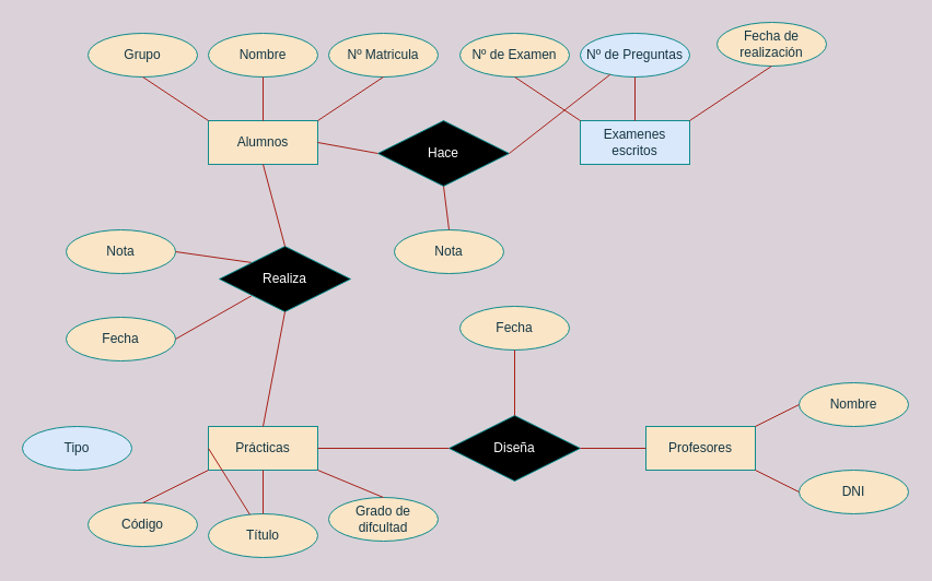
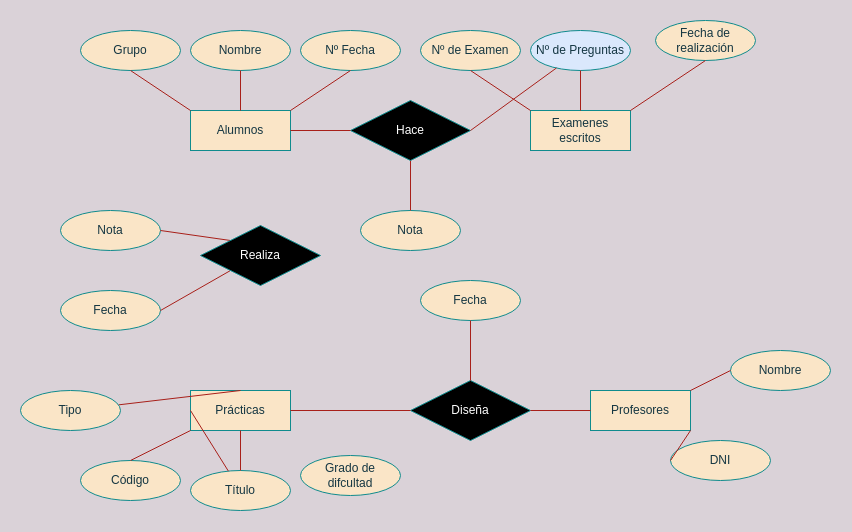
  <mxCell id="0" />
  <mxCell id="1" parent="0" />
  <mxCell id="2" value="Alumnos" style="whiteSpace=wrap;html=1;align=center;rounded=0;sketch=0;fontColor=#143642;strokeColor=#0F8B8D;fillColor=#FAE5C7;" vertex="1" parent="1"><mxGeometry x="190" y="110" width="100" height="40" as="geometry" /></mxCell>
- <mxCell id="3" value="Nº Matricula" style="ellipse;whiteSpace=wrap;html=1;align=center;rounded=0;sketch=0;fontColor=#143642;strokeColor=#0F8B8D;fillColor=#FAE5C7;" vertex="1" parent="1"><mxGeometry x="300" y="30" width="100" height="40" as="geometry" /></mxCell>
+ <mxCell id="3" value="Nº Fecha" style="ellipse;whiteSpace=wrap;html=1;align=center;rounded=0;sketch=0;fontColor=#143642;strokeColor=#0F8B8D;fillColor=#FAE5C7;" vertex="1" parent="1"><mxGeometry x="300" y="30" width="100" height="40" as="geometry" /></mxCell>
  <mxCell id="4" value="Nombre" style="ellipse;whiteSpace=wrap;html=1;align=center;rounded=0;sketch=0;fontColor=#143642;strokeColor=#0F8B8D;fillColor=#FAE5C7;" vertex="1" parent="1"><mxGeometry x="190" y="30" width="100" height="40" as="geometry" /></mxCell>
  <mxCell id="5" value="Grupo" style="ellipse;whiteSpace=wrap;html=1;align=center;rounded=0;sketch=0;fontColor=#143642;strokeColor=#0F8B8D;fillColor=#FAE5C7;" vertex="1" parent="1"><mxGeometry x="80" y="30" width="100" height="40" as="geometry" /></mxCell>
  <mxCell id="6" value="" style="endArrow=none;html=1;rounded=1;sketch=0;fontColor=#143642;strokeColor=#A8201A;fillColor=#FAE5C7;entryX=0.5;entryY=1;entryDx=0;entryDy=0;" edge="1" parent="1" target="3"><mxGeometry width="50" height="50" relative="1" as="geometry"><mxPoint x="290" y="110" as="sourcePoint" /><mxPoint x="340" y="60" as="targetPoint" /></mxGeometry></mxCell>
  <mxCell id="7" value="" style="endArrow=none;html=1;rounded=1;sketch=0;fontColor=#143642;strokeColor=#A8201A;fillColor=#FAE5C7;exitX=0;exitY=0;exitDx=0;exitDy=0;" edge="1" parent="1" source="2"><mxGeometry width="50" height="50" relative="1" as="geometry"><mxPoint x="80" y="120" as="sourcePoint" /><mxPoint x="130" y="70" as="targetPoint" /></mxGeometry></mxCell>
  <mxCell id="8" value="" style="endArrow=none;html=1;rounded=1;sketch=0;fontColor=#143642;strokeColor=#A8201A;fillColor=#FAE5C7;entryX=0.5;entryY=1;entryDx=0;entryDy=0;" edge="1" parent="1" source="2" target="4"><mxGeometry width="50" height="50" relative="1" as="geometry"><mxPoint x="210" y="130" as="sourcePoint" /><mxPoint x="260" y="80" as="targetPoint" /></mxGeometry></mxCell>
- <mxCell id="9" value="Examenes escritos" style="whiteSpace=wrap;html=1;align=center;rounded=0;sketch=0;fontColor=#143642;strokeColor=#0F8B8D;fillColor=#dae8fc;" vertex="1" parent="1"><mxGeometry x="530" y="110" width="100" height="40" as="geometry" /></mxCell>
+ <mxCell id="9" value="Examenes escritos" style="whiteSpace=wrap;html=1;align=center;rounded=0;sketch=0;fontColor=#143642;strokeColor=#0F8B8D;fillColor=#FAE5C7;" vertex="1" parent="1"><mxGeometry x="530" y="110" width="100" height="40" as="geometry" /></mxCell>
  <mxCell id="10" value="Fecha de realización" style="ellipse;whiteSpace=wrap;html=1;align=center;rounded=0;sketch=0;fontColor=#143642;strokeColor=#0F8B8D;fillColor=#FAE5C7;" vertex="1" parent="1"><mxGeometry x="655" y="20" width="100" height="40" as="geometry" /></mxCell>
  <mxCell id="11" value="Nº de Preguntas" style="ellipse;whiteSpace=wrap;html=1;align=center;rounded=0;sketch=0;fontColor=#143642;strokeColor=#0F8B8D;fillColor=#dae8fc;" vertex="1" parent="1"><mxGeometry x="530" y="30" width="100" height="40" as="geometry" /></mxCell>
  <mxCell id="12" value="Nº de Examen" style="ellipse;whiteSpace=wrap;html=1;align=center;rounded=0;sketch=0;fontColor=#143642;strokeColor=#0F8B8D;fillColor=#FAE5C7;" vertex="1" parent="1"><mxGeometry x="420" y="30" width="100" height="40" as="geometry" /></mxCell>
  <mxCell id="13" value="" style="endArrow=none;html=1;rounded=1;sketch=0;fontColor=#143642;strokeColor=#A8201A;fillColor=#FAE5C7;entryX=0.5;entryY=1;entryDx=0;entryDy=0;" edge="1" parent="1" target="10"><mxGeometry width="50" height="50" relative="1" as="geometry"><mxPoint x="630" y="110" as="sourcePoint" /><mxPoint x="680" y="60" as="targetPoint" /></mxGeometry></mxCell>
  <mxCell id="14" value="" style="endArrow=none;html=1;rounded=1;sketch=0;fontColor=#143642;strokeColor=#A8201A;fillColor=#FAE5C7;exitX=0;exitY=0;exitDx=0;exitDy=0;" edge="1" parent="1"><mxGeometry width="50" height="50" relative="1" as="geometry"><mxPoint x="530" y="110" as="sourcePoint" /><mxPoint x="470" y="70" as="targetPoint" /></mxGeometry></mxCell>
  <mxCell id="15" value="" style="endArrow=none;html=1;rounded=1;sketch=0;fontColor=#143642;strokeColor=#A8201A;fillColor=#FAE5C7;entryX=0.5;entryY=1;entryDx=0;entryDy=0;" edge="1" parent="1" target="11"><mxGeometry width="50" height="50" relative="1" as="geometry"><mxPoint x="580" y="110" as="sourcePoint" /><mxPoint x="600" y="80" as="targetPoint" /></mxGeometry></mxCell>
  <mxCell id="16" value="Nota" style="ellipse;whiteSpace=wrap;html=1;align=center;rounded=0;sketch=0;fontColor=#143642;strokeColor=#0F8B8D;fillColor=#FAE5C7;" vertex="1" parent="1"><mxGeometry x="360" y="210" width="100" height="40" as="geometry" /></mxCell>
  <mxCell id="17" value="" style="endArrow=none;html=1;rounded=1;sketch=0;fontColor=#143642;strokeColor=#A8201A;fillColor=#FAE5C7;entryX=0.5;entryY=0;entryDx=0;entryDy=0;exitX=0.5;exitY=1;exitDx=0;exitDy=0;" edge="1" parent="1" target="16" source="34"><mxGeometry width="50" height="50" relative="1" as="geometry"><mxPoint x="720" y="190" as="sourcePoint" /><mxPoint x="770" y="140" as="targetPoint" /></mxGeometry></mxCell>
  <mxCell id="18" value="Prácticas" style="whiteSpace=wrap;html=1;align=center;rounded=0;sketch=0;fontColor=#143642;strokeColor=#0F8B8D;fillColor=#FAE5C7;" vertex="1" parent="1"><mxGeometry x="190" y="390" width="100" height="40" as="geometry" /></mxCell>
  <mxCell id="19" value="Código" style="ellipse;whiteSpace=wrap;html=1;align=center;rounded=0;sketch=0;fontColor=#143642;strokeColor=#0F8B8D;fillColor=#FAE5C7;" vertex="1" parent="1"><mxGeometry x="80" y="460" width="100" height="40" as="geometry" /></mxCell>
  <mxCell id="20" value="" style="endArrow=none;html=1;rounded=1;sketch=0;fontColor=#143642;strokeColor=#A8201A;fillColor=#FAE5C7;entryX=0.5;entryY=0;entryDx=0;entryDy=0;exitX=0;exitY=1;exitDx=0;exitDy=0;" edge="1" parent="1" target="19" source="18"><mxGeometry width="50" height="50" relative="1" as="geometry"><mxPoint x="630" y="570" as="sourcePoint" /><mxPoint x="770" y="580" as="targetPoint" /></mxGeometry></mxCell>
  <mxCell id="21" value="Título" style="ellipse;whiteSpace=wrap;html=1;align=center;rounded=0;sketch=0;fontColor=#143642;strokeColor=#0F8B8D;fillColor=#FAE5C7;" vertex="1" parent="1"><mxGeometry x="190" y="470" width="100" height="40" as="geometry" /></mxCell>
  <mxCell id="22" value="" style="endArrow=none;html=1;rounded=1;sketch=0;fontColor=#143642;strokeColor=#A8201A;fillColor=#FAE5C7;exitX=0.5;exitY=1;exitDx=0;exitDy=0;" edge="1" parent="1" source="18"><mxGeometry width="50" height="50" relative="1" as="geometry"><mxPoint x="410" y="620" as="sourcePoint" /><mxPoint x="240" y="470" as="targetPoint" /></mxGeometry></mxCell>
  <mxCell id="23" value="Grado de difcultad" style="ellipse;whiteSpace=wrap;html=1;align=center;rounded=0;sketch=0;fontColor=#143642;strokeColor=#0F8B8D;fillColor=#FAE5C7;" vertex="1" parent="1"><mxGeometry x="300" y="455" width="100" height="40" as="geometry" /></mxCell>
- <mxCell id="24" value="" style="endArrow=none;html=1;rounded=1;sketch=0;fontColor=#143642;strokeColor=#A8201A;fillColor=#FAE5C7;entryX=0.5;entryY=0;entryDx=0;entryDy=0;exitX=1;exitY=1;exitDx=0;exitDy=0;" edge="1" parent="1" target="23" source="18"><mxGeometry width="50" height="50" relative="1" as="geometry"><mxPoint x="440" y="710" as="sourcePoint" /><mxPoint x="580" y="720" as="targetPoint" /></mxGeometry></mxCell>
  <mxCell id="25" value="Fecha" style="ellipse;whiteSpace=wrap;html=1;align=center;rounded=0;sketch=0;fontColor=#143642;strokeColor=#0F8B8D;fillColor=#FAE5C7;" vertex="1" parent="1"><mxGeometry x="60" y="290" width="100" height="40" as="geometry" /></mxCell>
  <mxCell id="26" value="" style="endArrow=none;html=1;rounded=1;sketch=0;fontColor=#143642;strokeColor=#A8201A;fillColor=#FAE5C7;entryX=1;entryY=0.5;entryDx=0;entryDy=0;exitX=0;exitY=1;exitDx=0;exitDy=0;" edge="1" parent="1" target="25" source="35"><mxGeometry width="50" height="50" relative="1" as="geometry"><mxPoint x="430" y="760" as="sourcePoint" /><mxPoint x="570" y="770" as="targetPoint" /></mxGeometry></mxCell>
  <mxCell id="27" value="Nota" style="ellipse;whiteSpace=wrap;html=1;align=center;rounded=0;sketch=0;fontColor=#143642;strokeColor=#0F8B8D;fillColor=#FAE5C7;" vertex="1" parent="1"><mxGeometry x="60" y="210" width="100" height="40" as="geometry" /></mxCell>
  <mxCell id="28" value="" style="endArrow=none;html=1;rounded=1;sketch=0;fontColor=#143642;strokeColor=#A8201A;fillColor=#FAE5C7;exitX=1;exitY=0.5;exitDx=0;exitDy=0;entryX=0;entryY=0;entryDx=0;entryDy=0;" edge="1" parent="1" target="35" source="27"><mxGeometry width="50" height="50" relative="1" as="geometry"><mxPoint x="470" y="830" as="sourcePoint" /><mxPoint x="470" y="530" as="targetPoint" /></mxGeometry></mxCell>
  <mxCell id="29" value="Profesores" style="whiteSpace=wrap;html=1;align=center;rounded=0;sketch=0;fontColor=#143642;strokeColor=#0F8B8D;fillColor=#FAE5C7;" vertex="1" parent="1"><mxGeometry x="590" y="390" width="100" height="40" as="geometry" /></mxCell>
- <mxCell id="30" value="DNI" style="ellipse;whiteSpace=wrap;html=1;align=center;rounded=0;sketch=0;fontColor=#143642;strokeColor=#0F8B8D;fillColor=#FAE5C7;" vertex="1" parent="1"><mxGeometry x="730" y="430" width="100" height="40" as="geometry" /></mxCell>
+ <mxCell id="30" value="DNI" style="ellipse;whiteSpace=wrap;html=1;align=center;rounded=0;sketch=0;fontColor=#143642;strokeColor=#0F8B8D;fillColor=#FAE5C7;" vertex="1" parent="1"><mxGeometry x="670" y="440" width="100" height="40" as="geometry" /></mxCell>
  <mxCell id="31" value="" style="endArrow=none;html=1;rounded=1;sketch=0;fontColor=#143642;strokeColor=#A8201A;fillColor=#FAE5C7;exitX=1;exitY=1;exitDx=0;exitDy=0;entryX=0;entryY=0.5;entryDx=0;entryDy=0;" edge="1" parent="1" target="30" source="29"><mxGeometry width="50" height="50" relative="1" as="geometry"><mxPoint x="770" y="470" as="sourcePoint" /><mxPoint x="760" y="290" as="targetPoint" /></mxGeometry></mxCell>
  <mxCell id="32" value="Nombre" style="ellipse;whiteSpace=wrap;html=1;align=center;rounded=0;sketch=0;fontColor=#143642;strokeColor=#0F8B8D;fillColor=#FAE5C7;" vertex="1" parent="1"><mxGeometry x="730" y="350" width="100" height="40" as="geometry" /></mxCell>
  <mxCell id="33" value="" style="endArrow=none;html=1;rounded=1;sketch=0;fontColor=#143642;strokeColor=#A8201A;fillColor=#FAE5C7;entryX=0;entryY=0.5;entryDx=0;entryDy=0;" edge="1" parent="1" target="32"><mxGeometry width="50" height="50" relative="1" as="geometry"><mxPoint x="690" y="390" as="sourcePoint" /><mxPoint x="960" y="630" as="targetPoint" /></mxGeometry></mxCell>
- <mxCell id="34" value="&lt;font color=&quot;#ffffff&quot;&gt;Hace&lt;/font&gt;" style="shape=rhombus;perimeter=rhombusPerimeter;whiteSpace=wrap;html=1;align=center;rounded=0;sketch=0;fontColor=#143642;strokeColor=#0F8B8D;fillColor=#000000;" vertex="1" parent="1"><mxGeometry x="345" y="110" width="120" height="60" as="geometry" /></mxCell>
+ <mxCell id="34" value="&lt;font color=&quot;#ffffff&quot;&gt;Hace&lt;/font&gt;" style="shape=rhombus;perimeter=rhombusPerimeter;whiteSpace=wrap;html=1;align=center;rounded=0;sketch=0;fontColor=#143642;strokeColor=#0F8B8D;fillColor=#000000;" vertex="1" parent="1"><mxGeometry x="350" y="100" width="120" height="60" as="geometry" /></mxCell>
  <mxCell id="35" value="&lt;font color=&quot;#ffffff&quot;&gt;Realiza&lt;/font&gt;" style="shape=rhombus;perimeter=rhombusPerimeter;whiteSpace=wrap;html=1;align=center;rounded=0;sketch=0;fontColor=#143642;strokeColor=#0F8B8D;fillColor=#000000;" vertex="1" parent="1"><mxGeometry x="200" y="225" width="120" height="60" as="geometry" /></mxCell>
  <mxCell id="36" value="" style="endArrow=none;html=1;rounded=1;sketch=0;fontColor=#143642;strokeColor=#A8201A;fillColor=#FAE5C7;entryX=0;entryY=0.5;entryDx=0;entryDy=0;exitX=1;exitY=0.5;exitDx=0;exitDy=0;" edge="1" parent="1" source="2" target="34"><mxGeometry width="50" height="50" relative="1" as="geometry"><mxPoint x="300" y="200" as="sourcePoint" /><mxPoint x="350" y="150" as="targetPoint" /></mxGeometry></mxCell>
  <mxCell id="37" value="" style="endArrow=none;html=1;rounded=1;sketch=0;fontColor=#143642;strokeColor=#A8201A;fillColor=#FAE5C7;exitX=1;exitY=0.5;exitDx=0;exitDy=0;" edge="1" parent="1" source="34" target="11"><mxGeometry width="50" height="50" relative="1" as="geometry"><mxPoint x="490" y="230" as="sourcePoint" /><mxPoint x="540" y="180" as="targetPoint" /></mxGeometry></mxCell>
- <mxCell id="38" value="" style="endArrow=none;html=1;rounded=1;sketch=0;fontColor=#FFFFFF;strokeColor=#A8201A;fillColor=#FAE5C7;entryX=0.5;entryY=1;entryDx=0;entryDy=0;exitX=0.5;exitY=0;exitDx=0;exitDy=0;" edge="1" parent="1" source="35" target="2"><mxGeometry width="50" height="50" relative="1" as="geometry"><mxPoint x="220" y="240" as="sourcePoint" /><mxPoint x="240" y="190" as="targetPoint" /></mxGeometry></mxCell>
- <mxCell id="39" value="" style="endArrow=none;html=1;rounded=1;sketch=0;fontColor=#FFFFFF;strokeColor=#A8201A;fillColor=#FAE5C7;entryX=0.5;entryY=1;entryDx=0;entryDy=0;exitX=0.5;exitY=0;exitDx=0;exitDy=0;" edge="1" parent="1" source="18" target="35"><mxGeometry width="50" height="50" relative="1" as="geometry"><mxPoint x="220" y="310" as="sourcePoint" /><mxPoint x="270" y="260" as="targetPoint" /></mxGeometry></mxCell>
- <mxCell id="40" value="Tipo" style="ellipse;whiteSpace=wrap;html=1;align=center;rounded=0;sketch=0;fontColor=#143642;strokeColor=#0F8B8D;fillColor=#dae8fc;" vertex="1" parent="1"><mxGeometry x="20" y="390" width="100" height="40" as="geometry" /></mxCell>
+ <mxCell id="39" value="" style="endArrow=none;html=1;rounded=1;sketch=0;fontColor=#FFFFFF;strokeColor=#A8201A;fillColor=#FAE5C7;exitX=0.5;exitY=0;exitDx=0;exitDy=0;" edge="1" parent="1" source="18" target="40"><mxGeometry width="50" height="50" relative="1" as="geometry"><mxPoint x="220" y="310" as="sourcePoint" /><mxPoint x="270" y="260" as="targetPoint" /></mxGeometry></mxCell>
+ <mxCell id="40" value="Tipo" style="ellipse;whiteSpace=wrap;html=1;align=center;rounded=0;sketch=0;fontColor=#143642;strokeColor=#0F8B8D;fillColor=#FAE5C7;" vertex="1" parent="1"><mxGeometry x="20" y="390" width="100" height="40" as="geometry" /></mxCell>
  <mxCell id="41" value="" style="endArrow=none;html=1;rounded=1;sketch=0;fontColor=#143642;strokeColor=#A8201A;fillColor=#FAE5C7;exitX=0;exitY=0.5;exitDx=0;exitDy=0;" edge="1" parent="1" target="21" source="18"><mxGeometry width="50" height="50" relative="1" as="geometry"><mxPoint x="-20" y="230" as="sourcePoint" /><mxPoint x="290" y="650" as="targetPoint" /></mxGeometry></mxCell>
  <mxCell id="42" value="&lt;font color=&quot;#ffffff&quot;&gt;Diseña&lt;/font&gt;" style="shape=rhombus;perimeter=rhombusPerimeter;whiteSpace=wrap;html=1;align=center;rounded=0;sketch=0;fontColor=#143642;strokeColor=#0F8B8D;fillColor=#000000;" vertex="1" parent="1"><mxGeometry x="410" y="380" width="120" height="60" as="geometry" /></mxCell>
  <mxCell id="43" value="Fecha" style="ellipse;whiteSpace=wrap;html=1;align=center;rounded=0;sketch=0;fontColor=#143642;strokeColor=#0F8B8D;fillColor=#FAE5C7;" vertex="1" parent="1"><mxGeometry x="420" y="280" width="100" height="40" as="geometry" /></mxCell>
  <mxCell id="44" value="" style="endArrow=none;html=1;rounded=1;sketch=0;fontColor=#143642;strokeColor=#A8201A;fillColor=#FAE5C7;entryX=0.5;entryY=1;entryDx=0;entryDy=0;" edge="1" parent="1" target="43"><mxGeometry width="50" height="50" relative="1" as="geometry"><mxPoint x="470" y="380" as="sourcePoint" /><mxPoint x="555" y="320" as="targetPoint" /></mxGeometry></mxCell>
  <mxCell id="45" value="" style="endArrow=none;html=1;rounded=1;sketch=0;fontColor=#FFFFFF;strokeColor=#A8201A;fillColor=#FAE5C7;exitX=1;exitY=0.5;exitDx=0;exitDy=0;entryX=0;entryY=0.5;entryDx=0;entryDy=0;" edge="1" parent="1" source="18" target="42"><mxGeometry width="50" height="50" relative="1" as="geometry"><mxPoint x="300" y="430" as="sourcePoint" /><mxPoint x="350" y="410" as="targetPoint" /></mxGeometry></mxCell>
  <mxCell id="46" value="" style="endArrow=none;html=1;rounded=1;sketch=0;fontColor=#FFFFFF;strokeColor=#A8201A;fillColor=#FAE5C7;entryX=0;entryY=0.5;entryDx=0;entryDy=0;" edge="1" parent="1" target="29"><mxGeometry width="50" height="50" relative="1" as="geometry"><mxPoint x="530" y="410" as="sourcePoint" /><mxPoint x="580" y="360" as="targetPoint" /></mxGeometry></mxCell>
